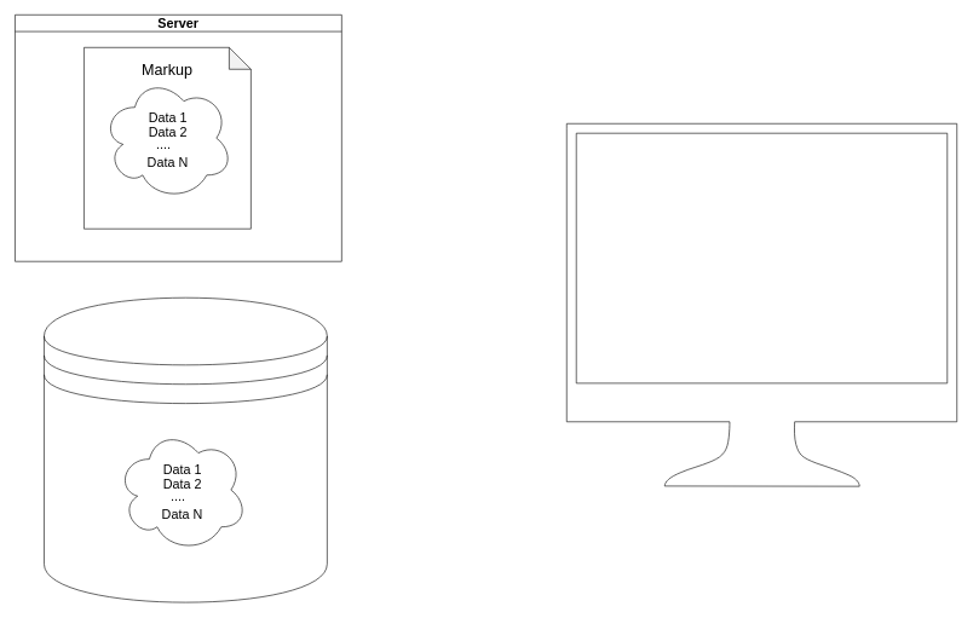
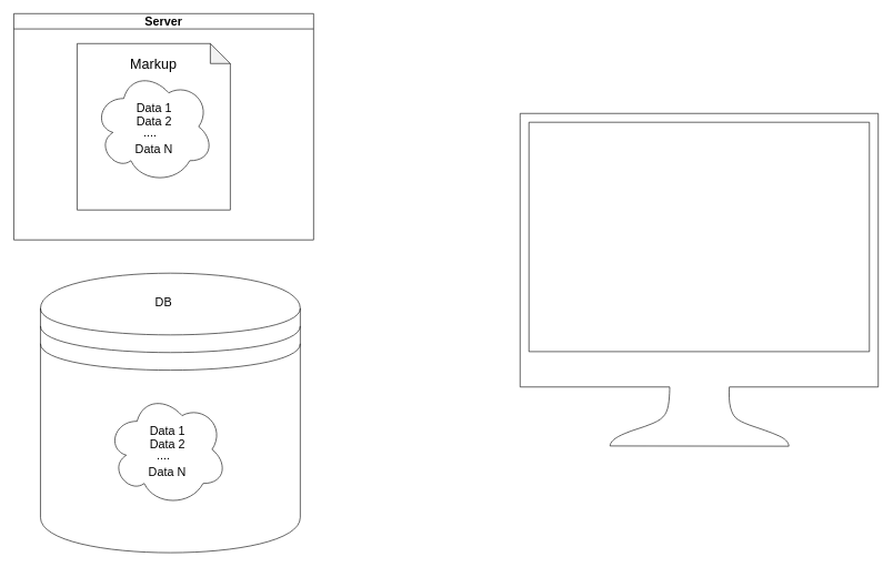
  <mxCell id="0" />
  <mxCell id="1" parent="0" />
  <mxCell id="2" value="" style="shape=datastore;whiteSpace=wrap;html=1;labelBackgroundColor=none;" parent="1" vertex="1"><mxGeometry x="60" y="410" width="390" height="420" as="geometry" /></mxCell>
  <mxCell id="3" value="&lt;font style=&quot;font-size: 18px;&quot;&gt;Server&lt;/font&gt;" style="swimlane;whiteSpace=wrap;html=1;" parent="1" vertex="1"><mxGeometry x="20" y="20" width="450" height="340" as="geometry" /></mxCell>
  <mxCell id="4" value="" style="group" parent="3" vertex="1" connectable="0"><mxGeometry x="95" y="45" width="245" height="250" as="geometry" /></mxCell>
  <mxCell id="5" value="" style="shape=note;whiteSpace=wrap;html=1;backgroundOutline=1;darkOpacity=0.05;labelBackgroundColor=none;" parent="4" vertex="1"><mxGeometry width="230" height="250" as="geometry" /></mxCell>
  <mxCell id="6" value="Markup" style="text;strokeColor=none;align=center;fillColor=none;html=1;verticalAlign=middle;whiteSpace=wrap;rounded=0;labelBackgroundColor=none;fontSize=21;" parent="4" vertex="1"><mxGeometry x="80" y="15" width="70" height="30" as="geometry" /></mxCell>
  <mxCell id="7" value="" style="group" parent="4" vertex="1" connectable="0"><mxGeometry x="-5" y="525" width="270" height="170" as="geometry" /></mxCell>
  <mxCell id="8" value="" style="ellipse;shape=cloud;whiteSpace=wrap;html=1;labelBackgroundColor=none;fontSize=18;" parent="7" vertex="1"><mxGeometry x="50" width="180" height="170" as="geometry" /></mxCell>
  <mxCell id="9" value="Data N" style="text;strokeColor=none;align=center;fillColor=none;html=1;verticalAlign=middle;whiteSpace=wrap;rounded=0;labelBackgroundColor=none;fontSize=18;" parent="7" vertex="1"><mxGeometry x="105.89" y="108.8" width="69.11" height="20.4" as="geometry" /></mxCell>
  <mxCell id="10" value="...." style="text;strokeColor=none;align=center;fillColor=none;html=1;verticalAlign=middle;whiteSpace=wrap;rounded=0;labelBackgroundColor=none;fontSize=18;" parent="7" vertex="1"><mxGeometry x="106.071" y="83.4" width="57.857" height="20.4" as="geometry" /></mxCell>
  <mxCell id="11" value="Data 2" style="text;strokeColor=none;align=center;fillColor=none;html=1;verticalAlign=middle;whiteSpace=wrap;rounded=0;labelBackgroundColor=none;fontSize=18;" parent="7" vertex="1"><mxGeometry x="112.071" y="68" width="57.857" height="20.4" as="geometry" /></mxCell>
  <mxCell id="12" value="Data 1" style="text;strokeColor=none;align=center;fillColor=none;html=1;verticalAlign=middle;whiteSpace=wrap;rounded=0;labelBackgroundColor=none;fontSize=18;" parent="7" vertex="1"><mxGeometry x="112.071" y="47.6" width="57.857" height="20.4" as="geometry" /></mxCell>
  <mxCell id="13" value="" style="group" vertex="1" connectable="0" parent="4"><mxGeometry x="-25" y="40" width="270" height="170" as="geometry" /></mxCell>
  <mxCell id="14" value="" style="ellipse;shape=cloud;whiteSpace=wrap;html=1;labelBackgroundColor=none;fontSize=18;" vertex="1" parent="13"><mxGeometry x="50" width="180" height="170" as="geometry" /></mxCell>
  <mxCell id="15" value="Data N" style="text;strokeColor=none;align=center;fillColor=none;html=1;verticalAlign=middle;whiteSpace=wrap;rounded=0;labelBackgroundColor=none;fontSize=18;" vertex="1" parent="13"><mxGeometry x="105.89" y="108.8" width="69.11" height="20.4" as="geometry" /></mxCell>
  <mxCell id="16" value="...." style="text;strokeColor=none;align=center;fillColor=none;html=1;verticalAlign=middle;whiteSpace=wrap;rounded=0;labelBackgroundColor=none;fontSize=18;" vertex="1" parent="13"><mxGeometry x="106.071" y="83.4" width="57.857" height="20.4" as="geometry" /></mxCell>
  <mxCell id="17" value="Data 2" style="text;strokeColor=none;align=center;fillColor=none;html=1;verticalAlign=middle;whiteSpace=wrap;rounded=0;labelBackgroundColor=none;fontSize=18;" vertex="1" parent="13"><mxGeometry x="112.071" y="68" width="57.857" height="20.4" as="geometry" /></mxCell>
  <mxCell id="18" value="Data 1" style="text;strokeColor=none;align=center;fillColor=none;html=1;verticalAlign=middle;whiteSpace=wrap;rounded=0;labelBackgroundColor=none;fontSize=18;" vertex="1" parent="13"><mxGeometry x="112.071" y="47.6" width="57.857" height="20.4" as="geometry" /></mxCell>
  <mxCell id="19" value="" style="sketch=0;pointerEvents=1;shadow=0;dashed=0;html=1;aspect=fixed;labelPosition=center;verticalLabelPosition=bottom;verticalAlign=top;align=center;outlineConnect=0;shape=mxgraph.vvd.monitor;" parent="1" vertex="1"><mxGeometry x="780" y="170" width="537.63" height="500" as="geometry" /></mxCell>
+ <mxCell id="20" value="&lt;font style=&quot;font-size: 18px;&quot;&gt;DB&lt;/font&gt;" style="text;strokeColor=none;align=center;fillColor=none;html=1;verticalAlign=middle;whiteSpace=wrap;rounded=0;labelBackgroundColor=none;" parent="1" vertex="1"><mxGeometry x="215" y="440" width="60" height="30" as="geometry" /></mxCell>
